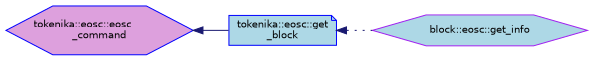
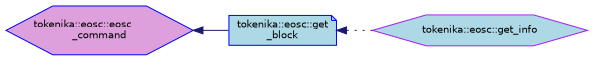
  digraph {
    rankdir=LR
    node [color=blue fillcolor=lightblue fontname=Helvetica fontsize=10 shape=hexagon style=filled]
    edge [color=midnightblue dir=back fontname=Helvetica fontsize=10 labelfontname=Helvetica labelfontsize=10]
    n1 [fillcolor=plum height=0.2 label="tokenika::eosc::eosc\l_command" width=0.4]
    n2 [height=0.2 label="tokenika::eosc::get\l_block" shape=note width=0.4]
-   n3 [color=purple height=0.2 label="block::eosc::get_info" width=0.4]
+   n3 [color=purple height=0.2 label="tokenika::eosc::get_info" width=0.4]
    n1 -> n2 [style=solid]
    n2 -> n3 [style=dotted]
  }
